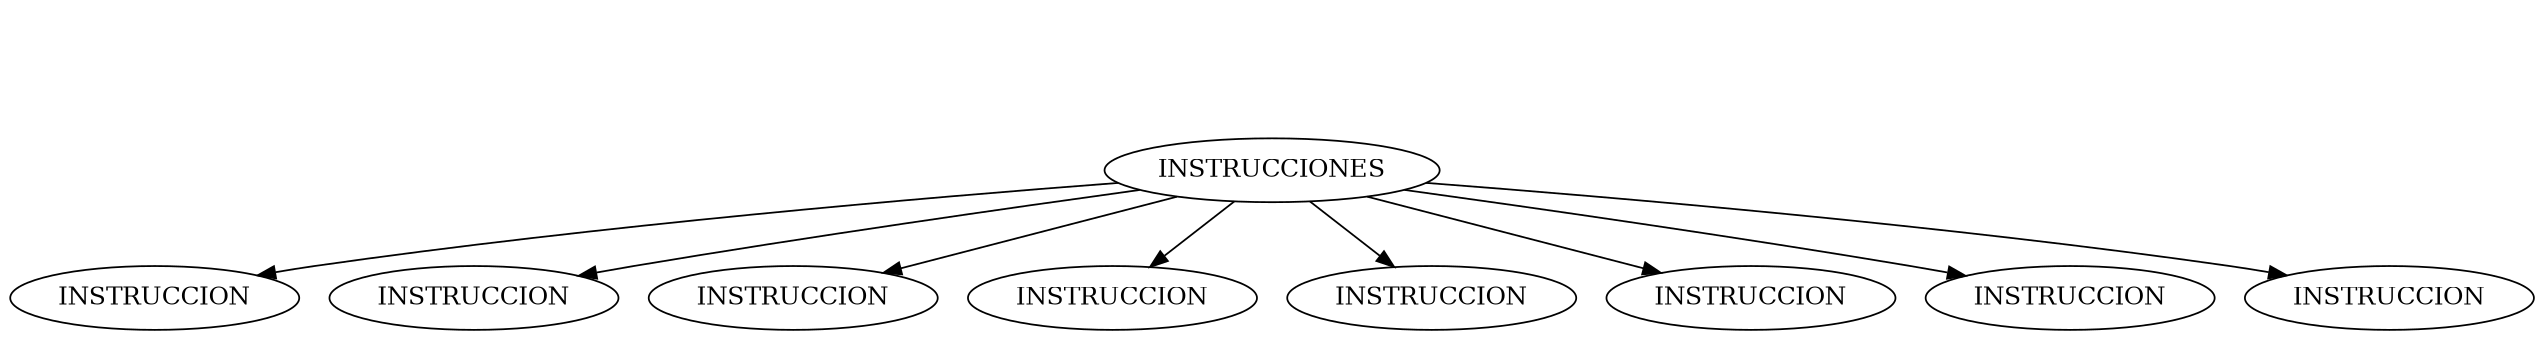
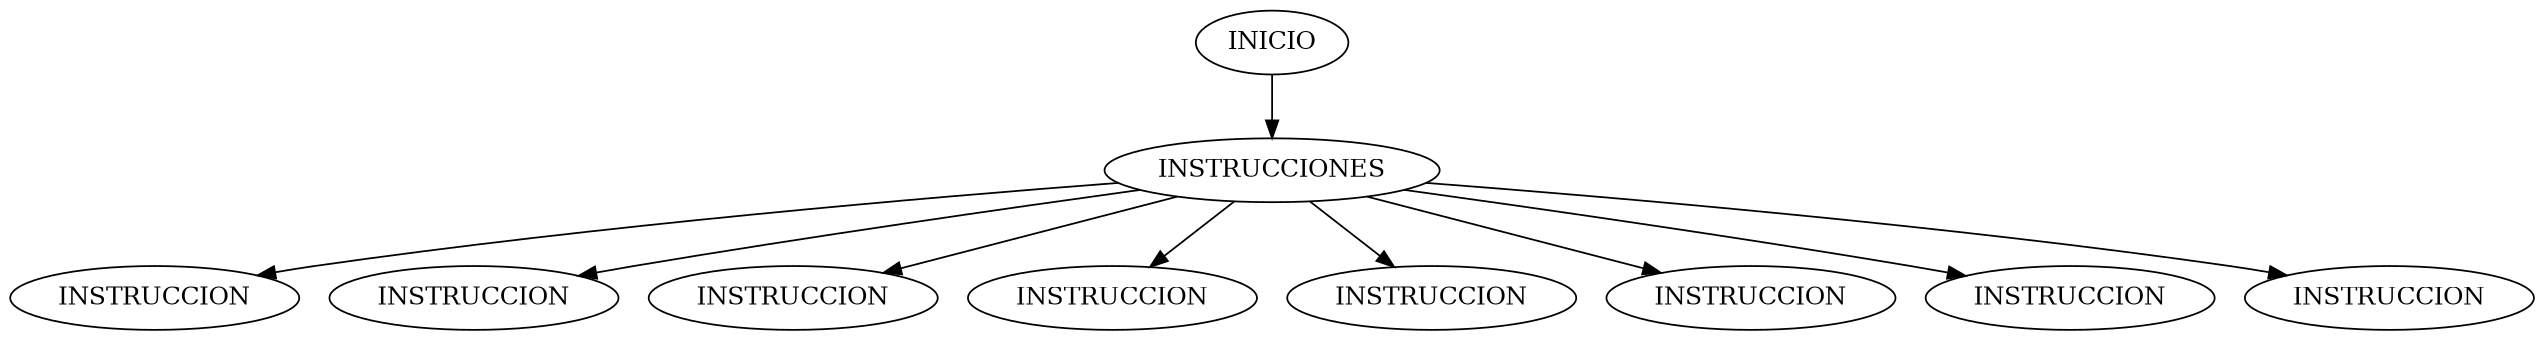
  digraph {
+   n1 [label=INICIO]
    n2 [label=INSTRUCCIONES]
    n3 [label=INSTRUCCION]
    n4 [label=INSTRUCCION]
    n5 [label=INSTRUCCION]
    n6 [label=INSTRUCCION]
    n7 [label=INSTRUCCION]
    n8 [label=INSTRUCCION]
    n9 [label=INSTRUCCION]
    n10 [label=INSTRUCCION]
+   n1 -> n2
    n2 -> n3
    n2 -> n4
    n2 -> n5
    n2 -> n6
    n2 -> n7
    n2 -> n8
    n2 -> n9
    n2 -> n10
  }
